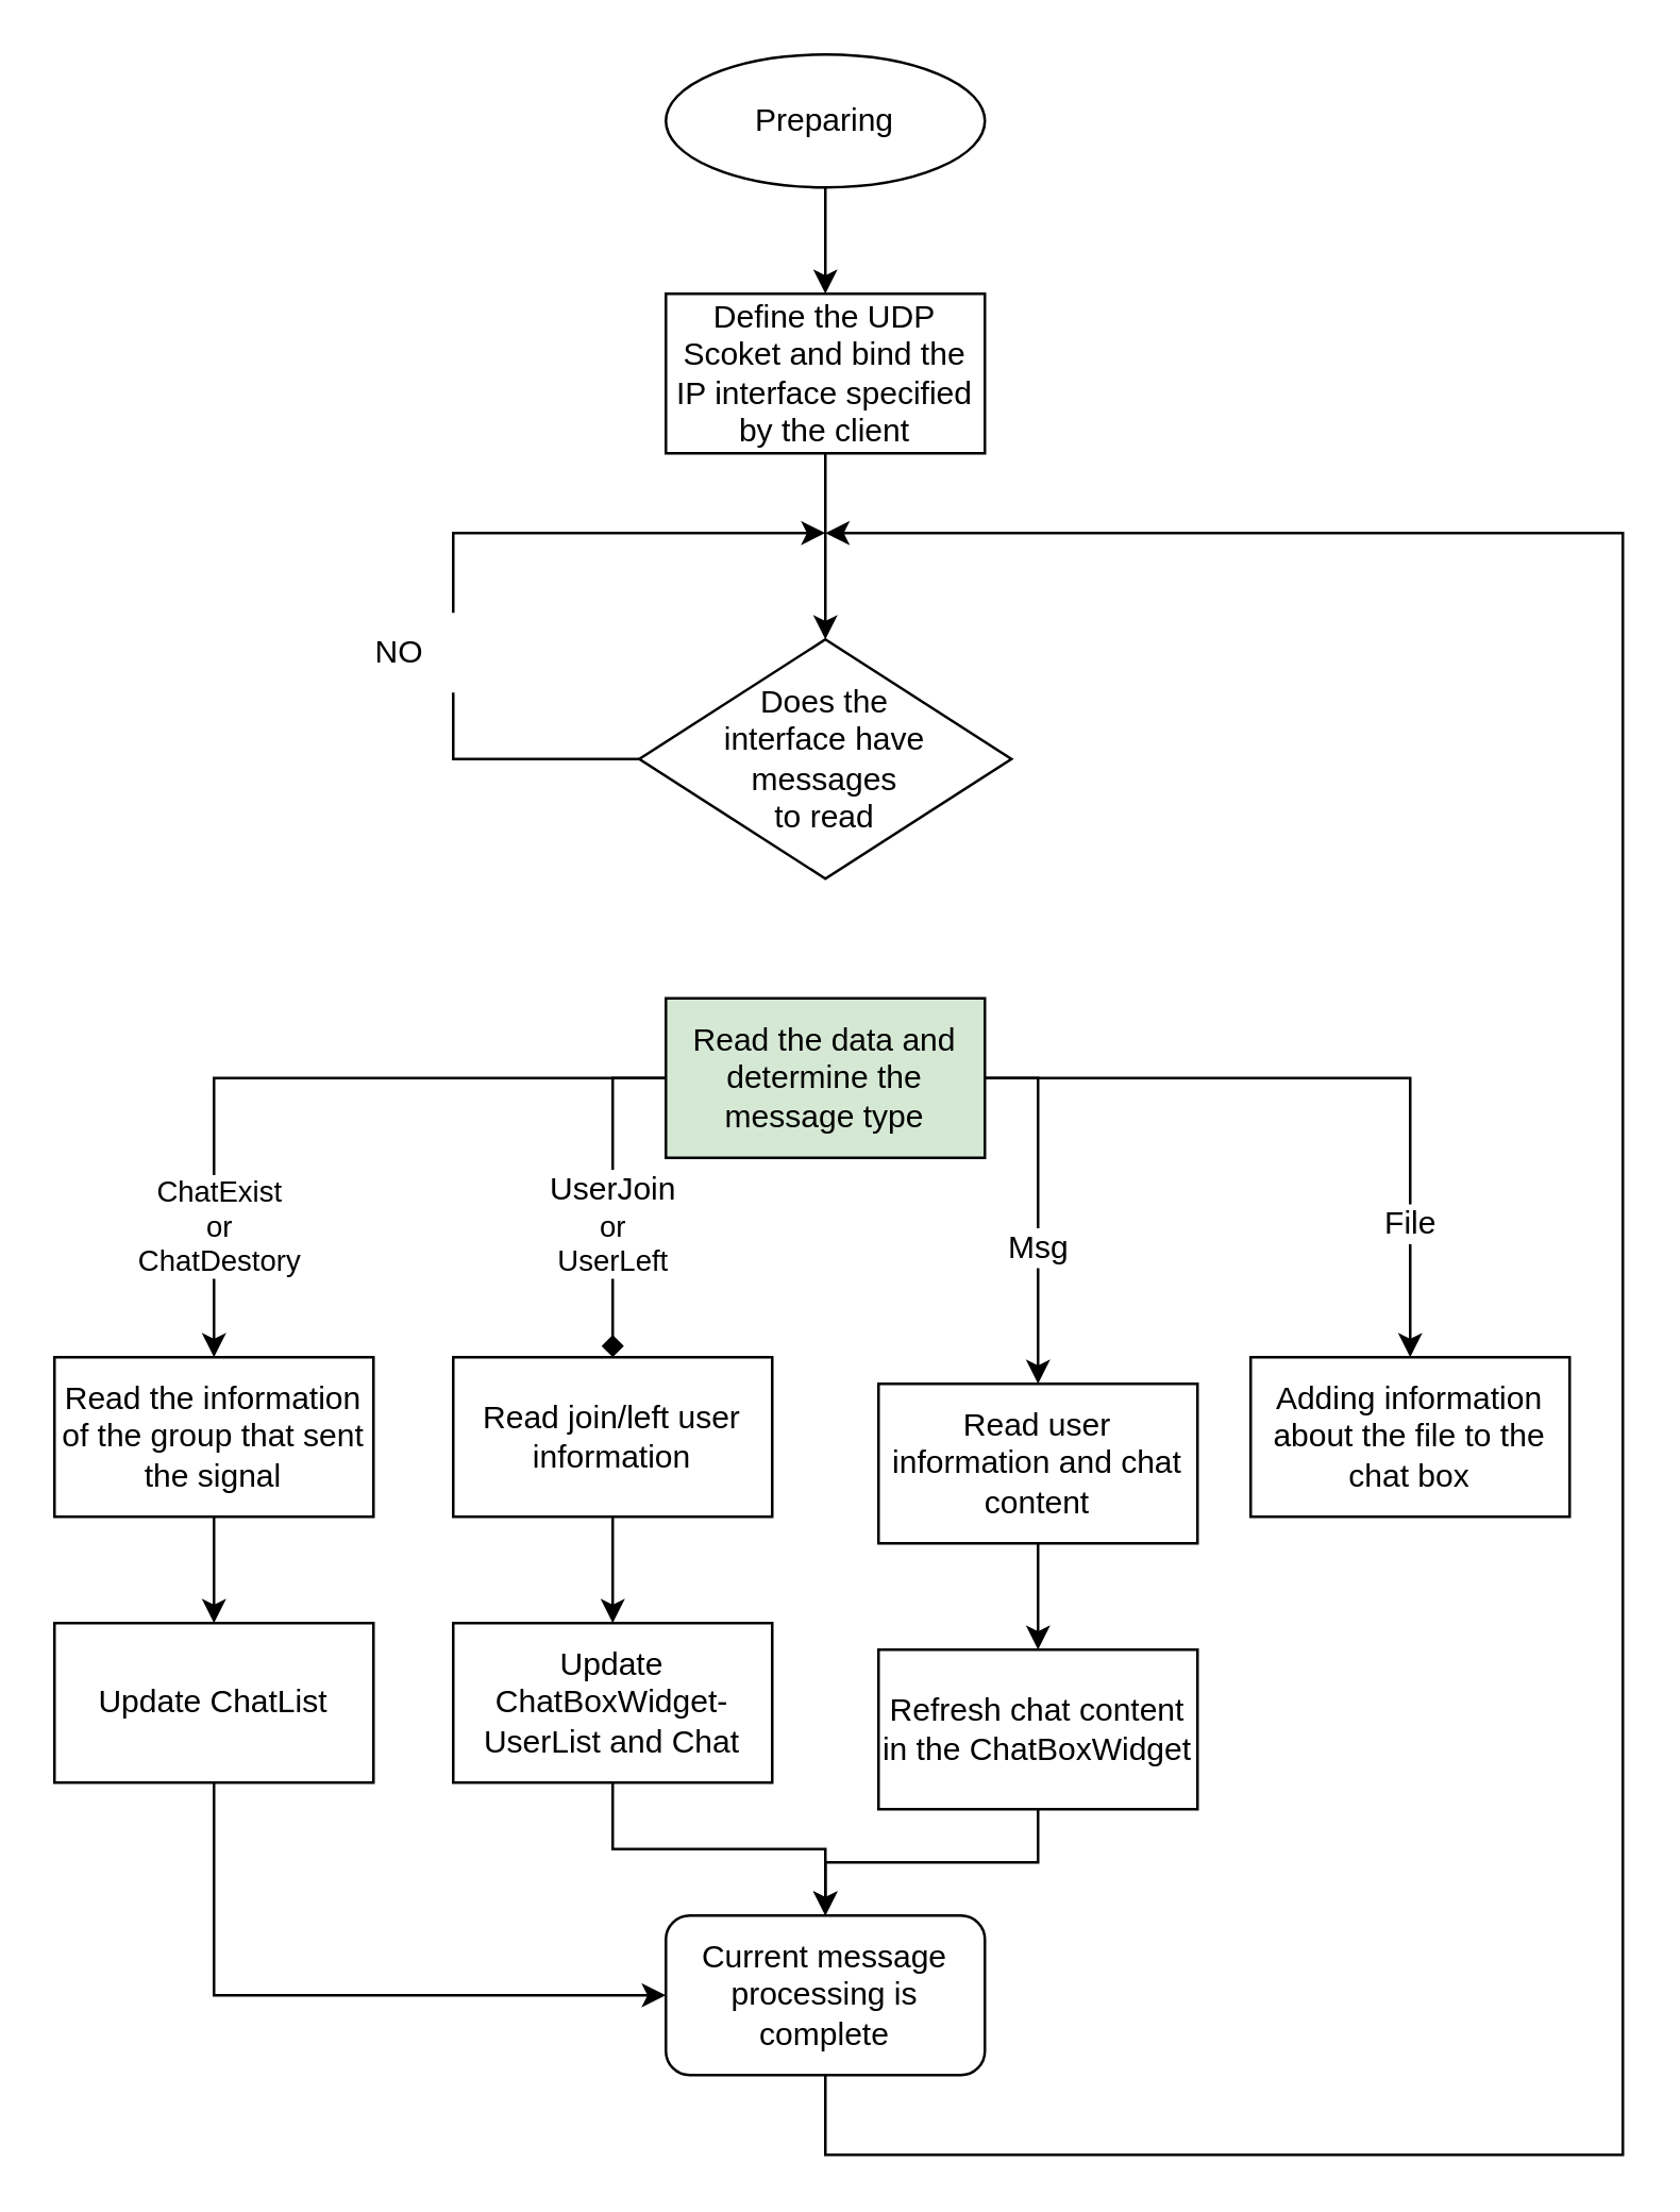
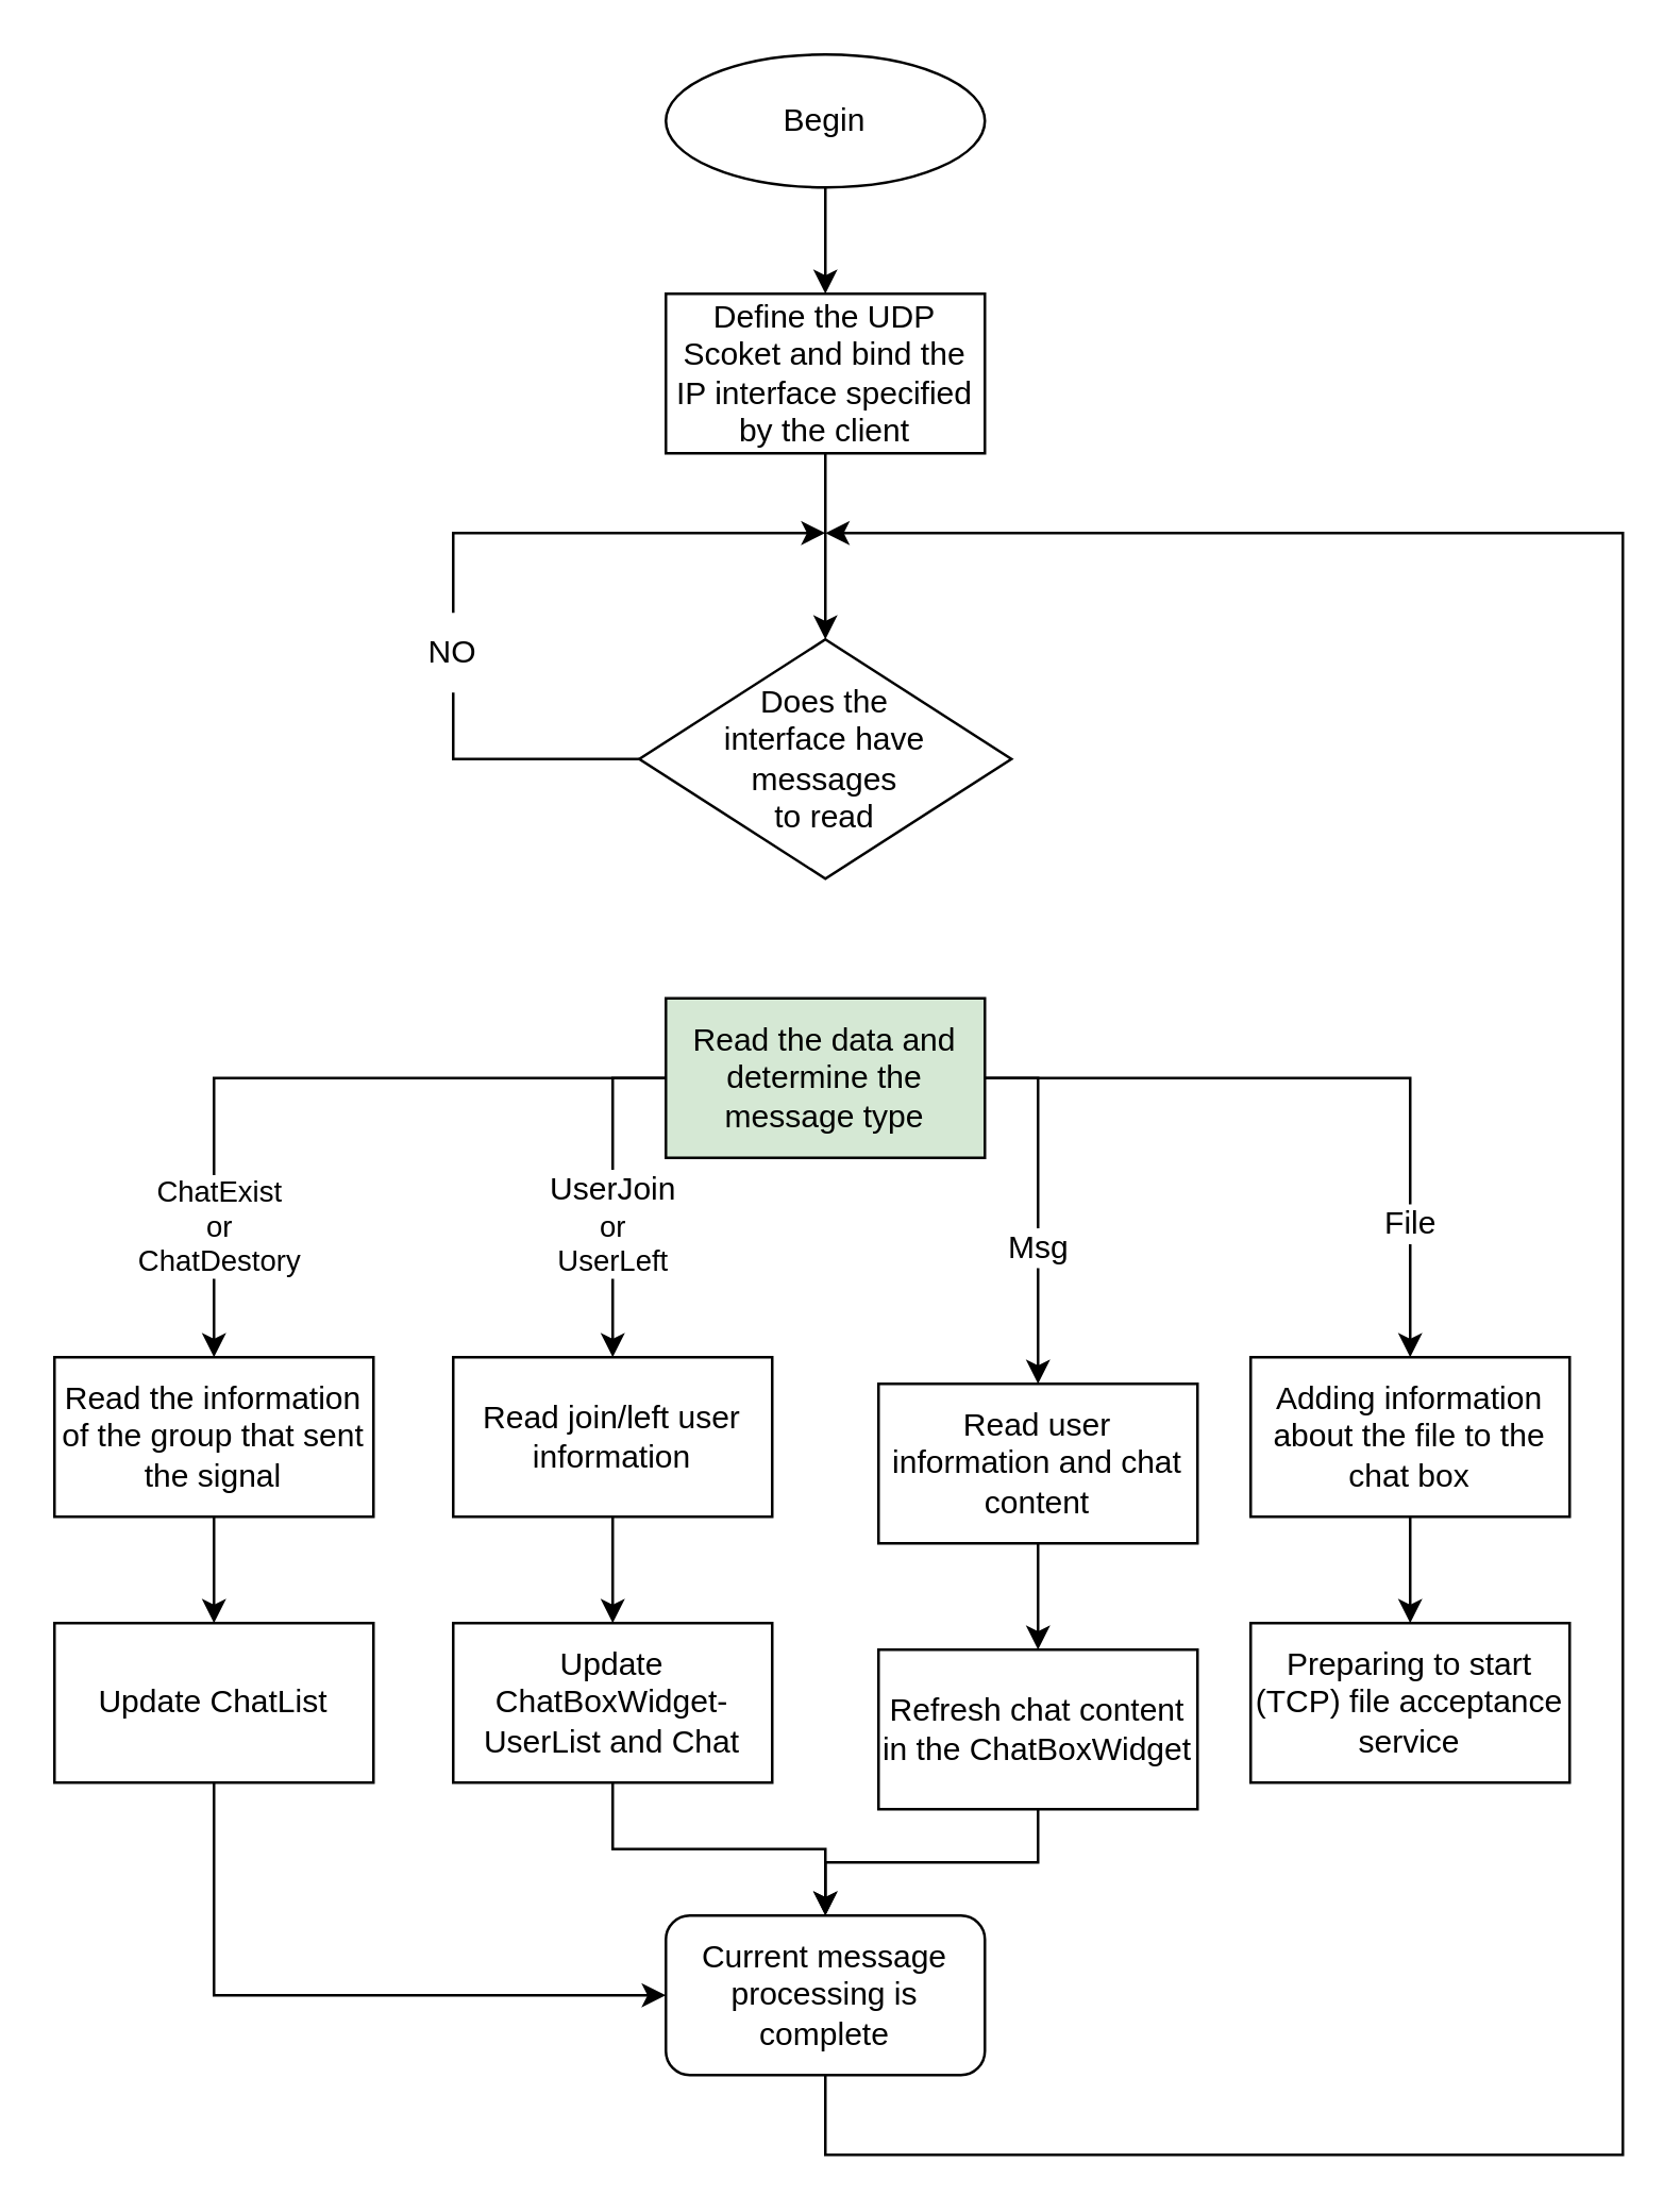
  <mxCell id="0" />
  <mxCell id="1" parent="0" />
  <mxCell id="2" style="edgeStyle=orthogonalEdgeStyle;rounded=0;orthogonalLoop=1;jettySize=auto;html=1;entryX=0.5;entryY=0;entryDx=0;entryDy=0;" parent="1" source="3" target="5" edge="1"><mxGeometry relative="1" as="geometry" /></mxCell>
- <mxCell id="3" value="Preparing" style="ellipse;whiteSpace=wrap;html=1;" parent="1" vertex="1"><mxGeometry x="250" y="20" width="120" height="50" as="geometry" /></mxCell>
+ <mxCell id="3" value="Begin" style="ellipse;whiteSpace=wrap;html=1;" parent="1" vertex="1"><mxGeometry x="250" y="20" width="120" height="50" as="geometry" /></mxCell>
  <mxCell id="4" value="" style="edgeStyle=orthogonalEdgeStyle;rounded=0;orthogonalLoop=1;jettySize=auto;html=1;" parent="1" source="5" target="7" edge="1"><mxGeometry relative="1" as="geometry" /></mxCell>
  <mxCell id="5" value="Define the UDP Scoket and bind the IP interface specified by the client" style="rounded=0;whiteSpace=wrap;html=1;" parent="1" vertex="1"><mxGeometry x="250" y="110" width="120" height="60" as="geometry" /></mxCell>
  <mxCell id="6" style="edgeStyle=orthogonalEdgeStyle;rounded=0;orthogonalLoop=1;jettySize=auto;html=1;startArrow=none;" parent="1" source="29" edge="1"><mxGeometry relative="1" as="geometry"><mxPoint x="310" y="200" as="targetPoint" /><Array as="points"><mxPoint x="170" y="200" /></Array></mxGeometry></mxCell>
  <mxCell id="7" value="Does the &lt;br&gt;interface have &lt;br&gt;messages &lt;br&gt;to read" style="rhombus;whiteSpace=wrap;html=1;rounded=0;" parent="1" vertex="1"><mxGeometry x="240" y="240" width="140" height="90" as="geometry" /></mxCell>
  <mxCell id="8" value="&lt;span style=&quot;font-size: 12px&quot;&gt;File&lt;/span&gt;" style="edgeStyle=orthogonalEdgeStyle;rounded=0;orthogonalLoop=1;jettySize=auto;html=1;exitX=1;exitY=0.5;exitDx=0;exitDy=0;entryX=0.5;entryY=0;entryDx=0;entryDy=0;" parent="1" source="15" target="23" edge="1"><mxGeometry x="0.623" relative="1" as="geometry"><mxPoint as="offset" /></mxGeometry></mxCell>
  <mxCell id="9" style="edgeStyle=orthogonalEdgeStyle;rounded=0;orthogonalLoop=1;jettySize=auto;html=1;exitX=0;exitY=0.5;exitDx=0;exitDy=0;entryX=0.5;entryY=0;entryDx=0;entryDy=0;" parent="1" source="15" target="32" edge="1"><mxGeometry relative="1" as="geometry" /></mxCell>
  <mxCell id="10" value="&lt;span style=&quot;color: rgba(0 , 0 , 0 , 0) ; font-family: monospace ; font-size: 0px ; background-color: rgb(248 , 249 , 250)&quot;&gt;%3CmxGraphModel%3E%3Croot%3E%3CmxCell%20id%3D%220%22%2F%3E%3CmxCell%20id%3D%221%22%20parent%3D%220%22%2F%3E%3CmxCell%20id%3D%222%22%20style%3D%22edgeStyle%3DorthogonalEdgeStyle%3Brounded%3D0%3BorthogonalLoop%3D1%3BjettySize%3Dauto%3Bhtml%3D1%3BexitX%3D0%3BexitY%3D0.5%3BexitDx%3D0%3BexitDy%3D0%3BentryX%3D0.5%3BentryY%3D0%3BentryDx%3D0%3BentryDy%3D0%3B%22%20edge%3D%221%22%20parent%3D%221%22%3E%3CmxGeometry%20relative%3D%221%22%20as%3D%22geometry%22%3E%3CmxPoint%20x%3D%22400%22%20y%3D%22425%22%20as%3D%22sourcePoint%22%2F%3E%3CmxPoint%20x%3D%22100%22%20y%3D%22530%22%20as%3D%22targetPoint%22%2F%3E%3C%2FmxGeometry%3E%3C%2FmxCell%3E%3C%2Froot%3E%3C%2FmxGraphModel%3E&lt;/span&gt;" style="edgeLabel;html=1;align=center;verticalAlign=middle;resizable=0;points=[];" parent="9" vertex="1" connectable="0"><mxGeometry x="0.704" relative="1" as="geometry"><mxPoint as="offset" /></mxGeometry></mxCell>
  <mxCell id="11" value="ChatExist&lt;br&gt;or&lt;br&gt;ChatDestory" style="edgeLabel;html=1;align=center;verticalAlign=middle;resizable=0;points=[];" parent="9" vertex="1" connectable="0"><mxGeometry x="0.688" y="1" relative="1" as="geometry"><mxPoint y="-7" as="offset" /></mxGeometry></mxCell>
- <mxCell id="12" value="&lt;span style=&quot;font-size: 12px&quot;&gt;UserJoin&lt;br&gt;&lt;/span&gt;or&lt;br&gt;UserLeft" style="edgeStyle=orthogonalEdgeStyle;rounded=0;orthogonalLoop=1;jettySize=auto;html=1;exitX=0;exitY=0.5;exitDx=0;exitDy=0;entryX=0.5;entryY=0;entryDx=0;entryDy=0;endArrow=diamond;" parent="1" source="15" target="26" edge="1"><mxGeometry x="0.2" relative="1" as="geometry"><mxPoint as="offset" /></mxGeometry></mxCell>
+ <mxCell id="12" value="&lt;span style=&quot;font-size: 12px&quot;&gt;UserJoin&lt;br&gt;&lt;/span&gt;or&lt;br&gt;UserLeft" style="edgeStyle=orthogonalEdgeStyle;rounded=0;orthogonalLoop=1;jettySize=auto;html=1;exitX=0;exitY=0.5;exitDx=0;exitDy=0;entryX=0.5;entryY=0;entryDx=0;entryDy=0;" parent="1" source="15" target="26" edge="1"><mxGeometry x="0.2" relative="1" as="geometry"><mxPoint as="offset" /></mxGeometry></mxCell>
  <mxCell id="13" style="edgeStyle=orthogonalEdgeStyle;rounded=0;orthogonalLoop=1;jettySize=auto;html=1;exitX=1;exitY=0.5;exitDx=0;exitDy=0;entryX=0.5;entryY=0;entryDx=0;entryDy=0;" parent="1" source="15" target="17" edge="1"><mxGeometry relative="1" as="geometry" /></mxCell>
  <mxCell id="14" value="&lt;span style=&quot;font-size: 12px&quot;&gt;Msg&lt;/span&gt;" style="edgeLabel;html=1;align=center;verticalAlign=middle;resizable=0;points=[];" parent="13" vertex="1" connectable="0"><mxGeometry x="0.225" y="-1" relative="1" as="geometry"><mxPoint as="offset" /></mxGeometry></mxCell>
  <mxCell id="15" value="Read the data and determine the message type" style="whiteSpace=wrap;html=1;rounded=0;fillColor=#d5e8d4;" parent="1" vertex="1"><mxGeometry x="250" y="375" width="120" height="60" as="geometry" /></mxCell>
  <mxCell id="16" value="" style="edgeStyle=orthogonalEdgeStyle;rounded=0;orthogonalLoop=1;jettySize=auto;html=1;" parent="1" source="17" target="19" edge="1"><mxGeometry relative="1" as="geometry" /></mxCell>
  <mxCell id="17" value="Read user information and chat content" style="whiteSpace=wrap;html=1;rounded=0;" parent="1" vertex="1"><mxGeometry x="330" y="520" width="120" height="60" as="geometry" /></mxCell>
  <mxCell id="18" value="" style="edgeStyle=orthogonalEdgeStyle;rounded=0;orthogonalLoop=1;jettySize=auto;html=1;" parent="1" source="19" target="21" edge="1"><mxGeometry relative="1" as="geometry" /></mxCell>
  <mxCell id="19" value="Refresh&amp;nbsp;chat content in the ChatBoxWidget" style="whiteSpace=wrap;html=1;rounded=0;" parent="1" vertex="1"><mxGeometry x="330" y="620" width="120" height="60" as="geometry" /></mxCell>
  <mxCell id="20" style="edgeStyle=orthogonalEdgeStyle;rounded=0;orthogonalLoop=1;jettySize=auto;html=1;" parent="1" source="21" edge="1"><mxGeometry relative="1" as="geometry"><mxPoint x="310" y="200" as="targetPoint" /><Array as="points"><mxPoint x="310" y="810" /><mxPoint x="610" y="810" /><mxPoint x="610" y="200" /></Array></mxGeometry></mxCell>
  <mxCell id="21" value="Current message processing is complete" style="whiteSpace=wrap;html=1;rounded=1;" parent="1" vertex="1"><mxGeometry x="250" y="720" width="120" height="60" as="geometry" /></mxCell>
+ <mxCell id="22" value="" style="edgeStyle=orthogonalEdgeStyle;rounded=0;orthogonalLoop=1;jettySize=auto;html=1;" parent="1" source="23" target="24" edge="1"><mxGeometry relative="1" as="geometry" /></mxCell>
  <mxCell id="23" value="Adding information about the file to the chat box" style="whiteSpace=wrap;html=1;rounded=0;" parent="1" vertex="1"><mxGeometry x="470" y="510" width="120" height="60" as="geometry" /></mxCell>
+ <mxCell id="24" value="Preparing to start (TCP) file acceptance service" style="whiteSpace=wrap;html=1;rounded=0;" parent="1" vertex="1"><mxGeometry x="470" y="610" width="120" height="60" as="geometry" /></mxCell>
  <mxCell id="25" value="" style="edgeStyle=orthogonalEdgeStyle;rounded=0;orthogonalLoop=1;jettySize=auto;html=1;" parent="1" source="26" target="28" edge="1"><mxGeometry relative="1" as="geometry" /></mxCell>
  <mxCell id="26" value="Read join/left user information" style="rounded=0;whiteSpace=wrap;html=1;" parent="1" vertex="1"><mxGeometry x="170" y="510" width="120" height="60" as="geometry" /></mxCell>
  <mxCell id="27" style="edgeStyle=orthogonalEdgeStyle;rounded=0;orthogonalLoop=1;jettySize=auto;html=1;exitX=0.5;exitY=1;exitDx=0;exitDy=0;entryX=0.5;entryY=0;entryDx=0;entryDy=0;" parent="1" source="28" target="21" edge="1"><mxGeometry relative="1" as="geometry" /></mxCell>
  <mxCell id="28" value="Update ChatBoxWidget-UserList and Chat" style="rounded=0;whiteSpace=wrap;html=1;" parent="1" vertex="1"><mxGeometry x="170" y="610" width="120" height="60" as="geometry" /></mxCell>
- <mxCell id="29" value="NO" style="text;html=1;strokeColor=none;fillColor=none;align=center;verticalAlign=middle;whiteSpace=wrap;rounded=0;" parent="1" vertex="1"><mxGeometry x="120" y="230" width="60" height="30" as="geometry" /></mxCell>
+ <mxCell id="29" value="NO" style="text;html=1;strokeColor=none;fillColor=none;align=center;verticalAlign=middle;whiteSpace=wrap;rounded=0;" parent="1" vertex="1"><mxGeometry x="140" y="230" width="60" height="30" as="geometry" /></mxCell>
  <mxCell id="30" value="" style="edgeStyle=orthogonalEdgeStyle;rounded=0;orthogonalLoop=1;jettySize=auto;html=1;endArrow=none;" parent="1" source="7" target="29" edge="1"><mxGeometry relative="1" as="geometry"><mxPoint x="310" y="200" as="targetPoint" /><mxPoint x="270" y="280" as="sourcePoint" /><Array as="points"><mxPoint x="170" y="285" /></Array></mxGeometry></mxCell>
  <mxCell id="31" style="edgeStyle=orthogonalEdgeStyle;rounded=0;orthogonalLoop=1;jettySize=auto;html=1;exitX=0.5;exitY=1;exitDx=0;exitDy=0;entryX=0.5;entryY=0;entryDx=0;entryDy=0;" parent="1" source="32" target="34" edge="1"><mxGeometry relative="1" as="geometry" /></mxCell>
  <mxCell id="32" value="Read the information of the group that sent the signal" style="rounded=0;whiteSpace=wrap;html=1;" parent="1" vertex="1"><mxGeometry x="20" y="510" width="120" height="60" as="geometry" /></mxCell>
  <mxCell id="33" style="edgeStyle=orthogonalEdgeStyle;rounded=0;orthogonalLoop=1;jettySize=auto;html=1;exitX=0.5;exitY=1;exitDx=0;exitDy=0;entryX=0;entryY=0.5;entryDx=0;entryDy=0;" parent="1" source="34" target="21" edge="1"><mxGeometry relative="1" as="geometry" /></mxCell>
  <mxCell id="34" value="Update ChatList" style="rounded=0;whiteSpace=wrap;html=1;" parent="1" vertex="1"><mxGeometry x="20" y="610" width="120" height="60" as="geometry" /></mxCell>
